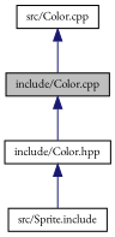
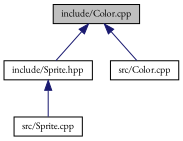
  digraph {
    fontname="EB Garamond"
    node [color=black fillcolor=white fontname="EB Garamond" fontsize=10 shape=record style=filled]
    edge [color=midnightblue dir=back fontname="EB Garamond" fontsize=10 labelfontname=Helvetica labelfontsize=10 style=solid]
    n1 [fillcolor=grey75 fontcolor=black height=0.2 label="include/Color.cpp" width=0.4]
-   n2 [height=0.2 label="include/Color.hpp" width=0.4]
+   n2 [height=0.2 label="include/Sprite.hpp" width=0.4]
    n3 [height=0.2 label="src/Color.cpp" width=0.4]
-   n4 [height=0.2 label="src/Sprite.include" width=0.4]
+   n4 [height=0.2 label="src/Sprite.cpp" width=0.4]
    n1 -> n2
-   n3 -> n1
+   n1 -> n3
    n2 -> n4
  }
